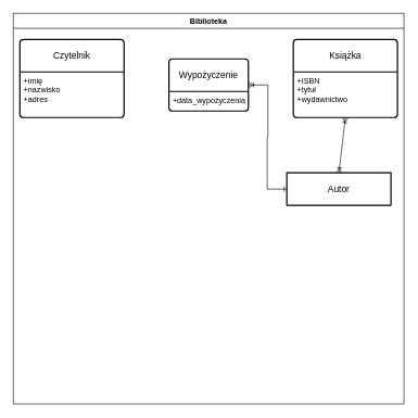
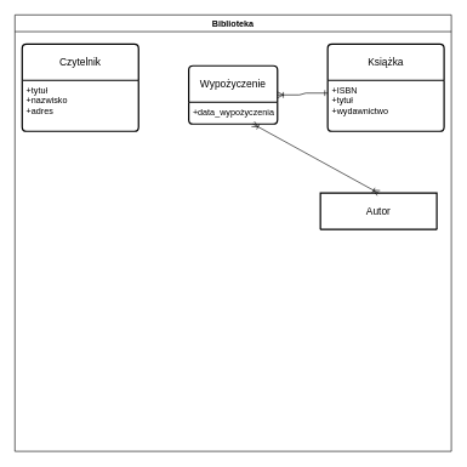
  <mxCell id="0" />
  <mxCell id="1" parent="0" />
  <mxCell id="2" value="Biblioteka" style="swimlane;whiteSpace=wrap;html=1;" vertex="1" parent="1"><mxGeometry x="20" y="20" width="600" height="600" as="geometry" /></mxCell>
  <mxCell id="3" value="Czytelnik" style="swimlane;childLayout=stackLayout;horizontal=1;startSize=50;horizontalStack=0;rounded=1;fontSize=14;fontStyle=0;strokeWidth=2;resizeParent=0;resizeLast=1;shadow=0;dashed=0;align=center;arcSize=4;whiteSpace=wrap;html=1;" vertex="1" parent="2"><mxGeometry x="10" y="40" width="160" height="120" as="geometry" /></mxCell>
- <mxCell id="4" value="+imię&lt;div&gt;&lt;div&gt;+nazwisko&lt;/div&gt;&lt;div&gt;+adres&lt;/div&gt;&lt;/div&gt;" style="align=left;strokeColor=none;fillColor=none;spacingLeft=4;fontSize=12;verticalAlign=top;resizable=0;rotatable=0;part=1;html=1;" vertex="1" parent="3"><mxGeometry y="50" width="160" height="70" as="geometry" /></mxCell>
+ <mxCell id="4" value="+tytuł&lt;div&gt;&lt;div&gt;+nazwisko&lt;/div&gt;&lt;div&gt;+adres&lt;/div&gt;&lt;/div&gt;" style="align=left;strokeColor=none;fillColor=none;spacingLeft=4;fontSize=12;verticalAlign=top;resizable=0;rotatable=0;part=1;html=1;" vertex="1" parent="3"><mxGeometry y="50" width="160" height="70" as="geometry" /></mxCell>
  <mxCell id="5" value="Książka" style="swimlane;childLayout=stackLayout;horizontal=1;startSize=50;horizontalStack=0;rounded=1;fontSize=14;fontStyle=0;strokeWidth=2;resizeParent=0;resizeLast=1;shadow=0;dashed=0;align=center;arcSize=4;whiteSpace=wrap;html=1;" vertex="1" parent="2"><mxGeometry x="430" y="40" width="160" height="120" as="geometry" /></mxCell>
  <mxCell id="6" value="+ISBN&lt;div&gt;+tytuł&lt;/div&gt;&lt;div&gt;+wydawnictwo&lt;/div&gt;" style="align=left;strokeColor=none;fillColor=none;spacingLeft=4;fontSize=12;verticalAlign=top;resizable=0;rotatable=0;part=1;html=1;" vertex="1" parent="5"><mxGeometry y="50" width="160" height="70" as="geometry" /></mxCell>
  <mxCell id="7" value="Wypożyczenie" style="swimlane;childLayout=stackLayout;horizontal=1;startSize=50;horizontalStack=0;rounded=1;fontSize=14;fontStyle=0;strokeWidth=2;resizeParent=0;resizeLast=1;shadow=0;dashed=0;align=center;arcSize=4;whiteSpace=wrap;html=1;" vertex="1" parent="2"><mxGeometry x="239" y="70" width="122" height="80" as="geometry" /></mxCell>
  <mxCell id="8" value="&lt;div style=&quot;&quot;&gt;&lt;span style=&quot;background-color: initial;&quot;&gt;+data_wypożyczenia&lt;/span&gt;&lt;/div&gt;" style="align=left;strokeColor=none;fillColor=none;spacingLeft=4;fontSize=12;verticalAlign=top;resizable=0;rotatable=0;part=1;html=1;" vertex="1" parent="7"><mxGeometry y="50" width="122" height="30" as="geometry" /></mxCell>
- <mxCell id="9" value="" style="edgeStyle=entityRelationEdgeStyle;fontSize=12;html=1;endArrow=ERone;startArrow=ERoneToMany;rounded=0;exitX=1;exitY=0.5;exitDx=0;exitDy=0;endFill=0;startFill=0;" edge="1" parent="2" source="7" target="10"><mxGeometry width="100" height="100" relative="1" as="geometry"><mxPoint x="350" y="270" as="sourcePoint" /><mxPoint x="450" y="170" as="targetPoint" /></mxGeometry></mxCell>
+ <mxCell id="9" value="" style="edgeStyle=entityRelationEdgeStyle;fontSize=12;html=1;endArrow=ERone;startArrow=ERoneToMany;rounded=0;exitX=1;exitY=0.5;exitDx=0;exitDy=0;entryX=0;entryY=0.25;entryDx=0;entryDy=0;endFill=0;startFill=0;" edge="1" parent="2" source="7" target="6"><mxGeometry width="100" height="100" relative="1" as="geometry"><mxPoint x="350" y="270" as="sourcePoint" /><mxPoint x="450" y="170" as="targetPoint" /></mxGeometry></mxCell>
  <mxCell id="10" value="Autor" style="swimlane;childLayout=stackLayout;horizontal=1;startSize=50;horizontalStack=0;rounded=1;fontSize=14;fontStyle=0;strokeWidth=2;resizeParent=0;resizeLast=1;shadow=0;dashed=0;align=center;arcSize=4;whiteSpace=wrap;html=1;" vertex="1" parent="2"><mxGeometry x="420" y="245" width="160" height="50" as="geometry" /></mxCell>
- <mxCell id="11" value="" style="fontSize=12;html=1;endArrow=ERoneToMany;startArrow=ERoneToMany;rounded=0;entryX=0.5;entryY=1;entryDx=0;entryDy=0;exitX=0.5;exitY=0;exitDx=0;exitDy=0;" edge="1" parent="2" source="10" target="6"><mxGeometry width="100" height="100" relative="1" as="geometry"><mxPoint x="240" y="280" as="sourcePoint" /><mxPoint x="340" y="180" as="targetPoint" /></mxGeometry></mxCell>
+ <mxCell id="11" value="" style="fontSize=12;html=1;endArrow=ERoneToMany;startArrow=ERoneToMany;rounded=0;exitX=0.5;exitY=0;exitDx=0;exitDy=0;" edge="1" parent="2" source="10" target="8"><mxGeometry width="100" height="100" relative="1" as="geometry"><mxPoint x="240" y="280" as="sourcePoint" /><mxPoint x="340" y="180" as="targetPoint" /></mxGeometry></mxCell>
